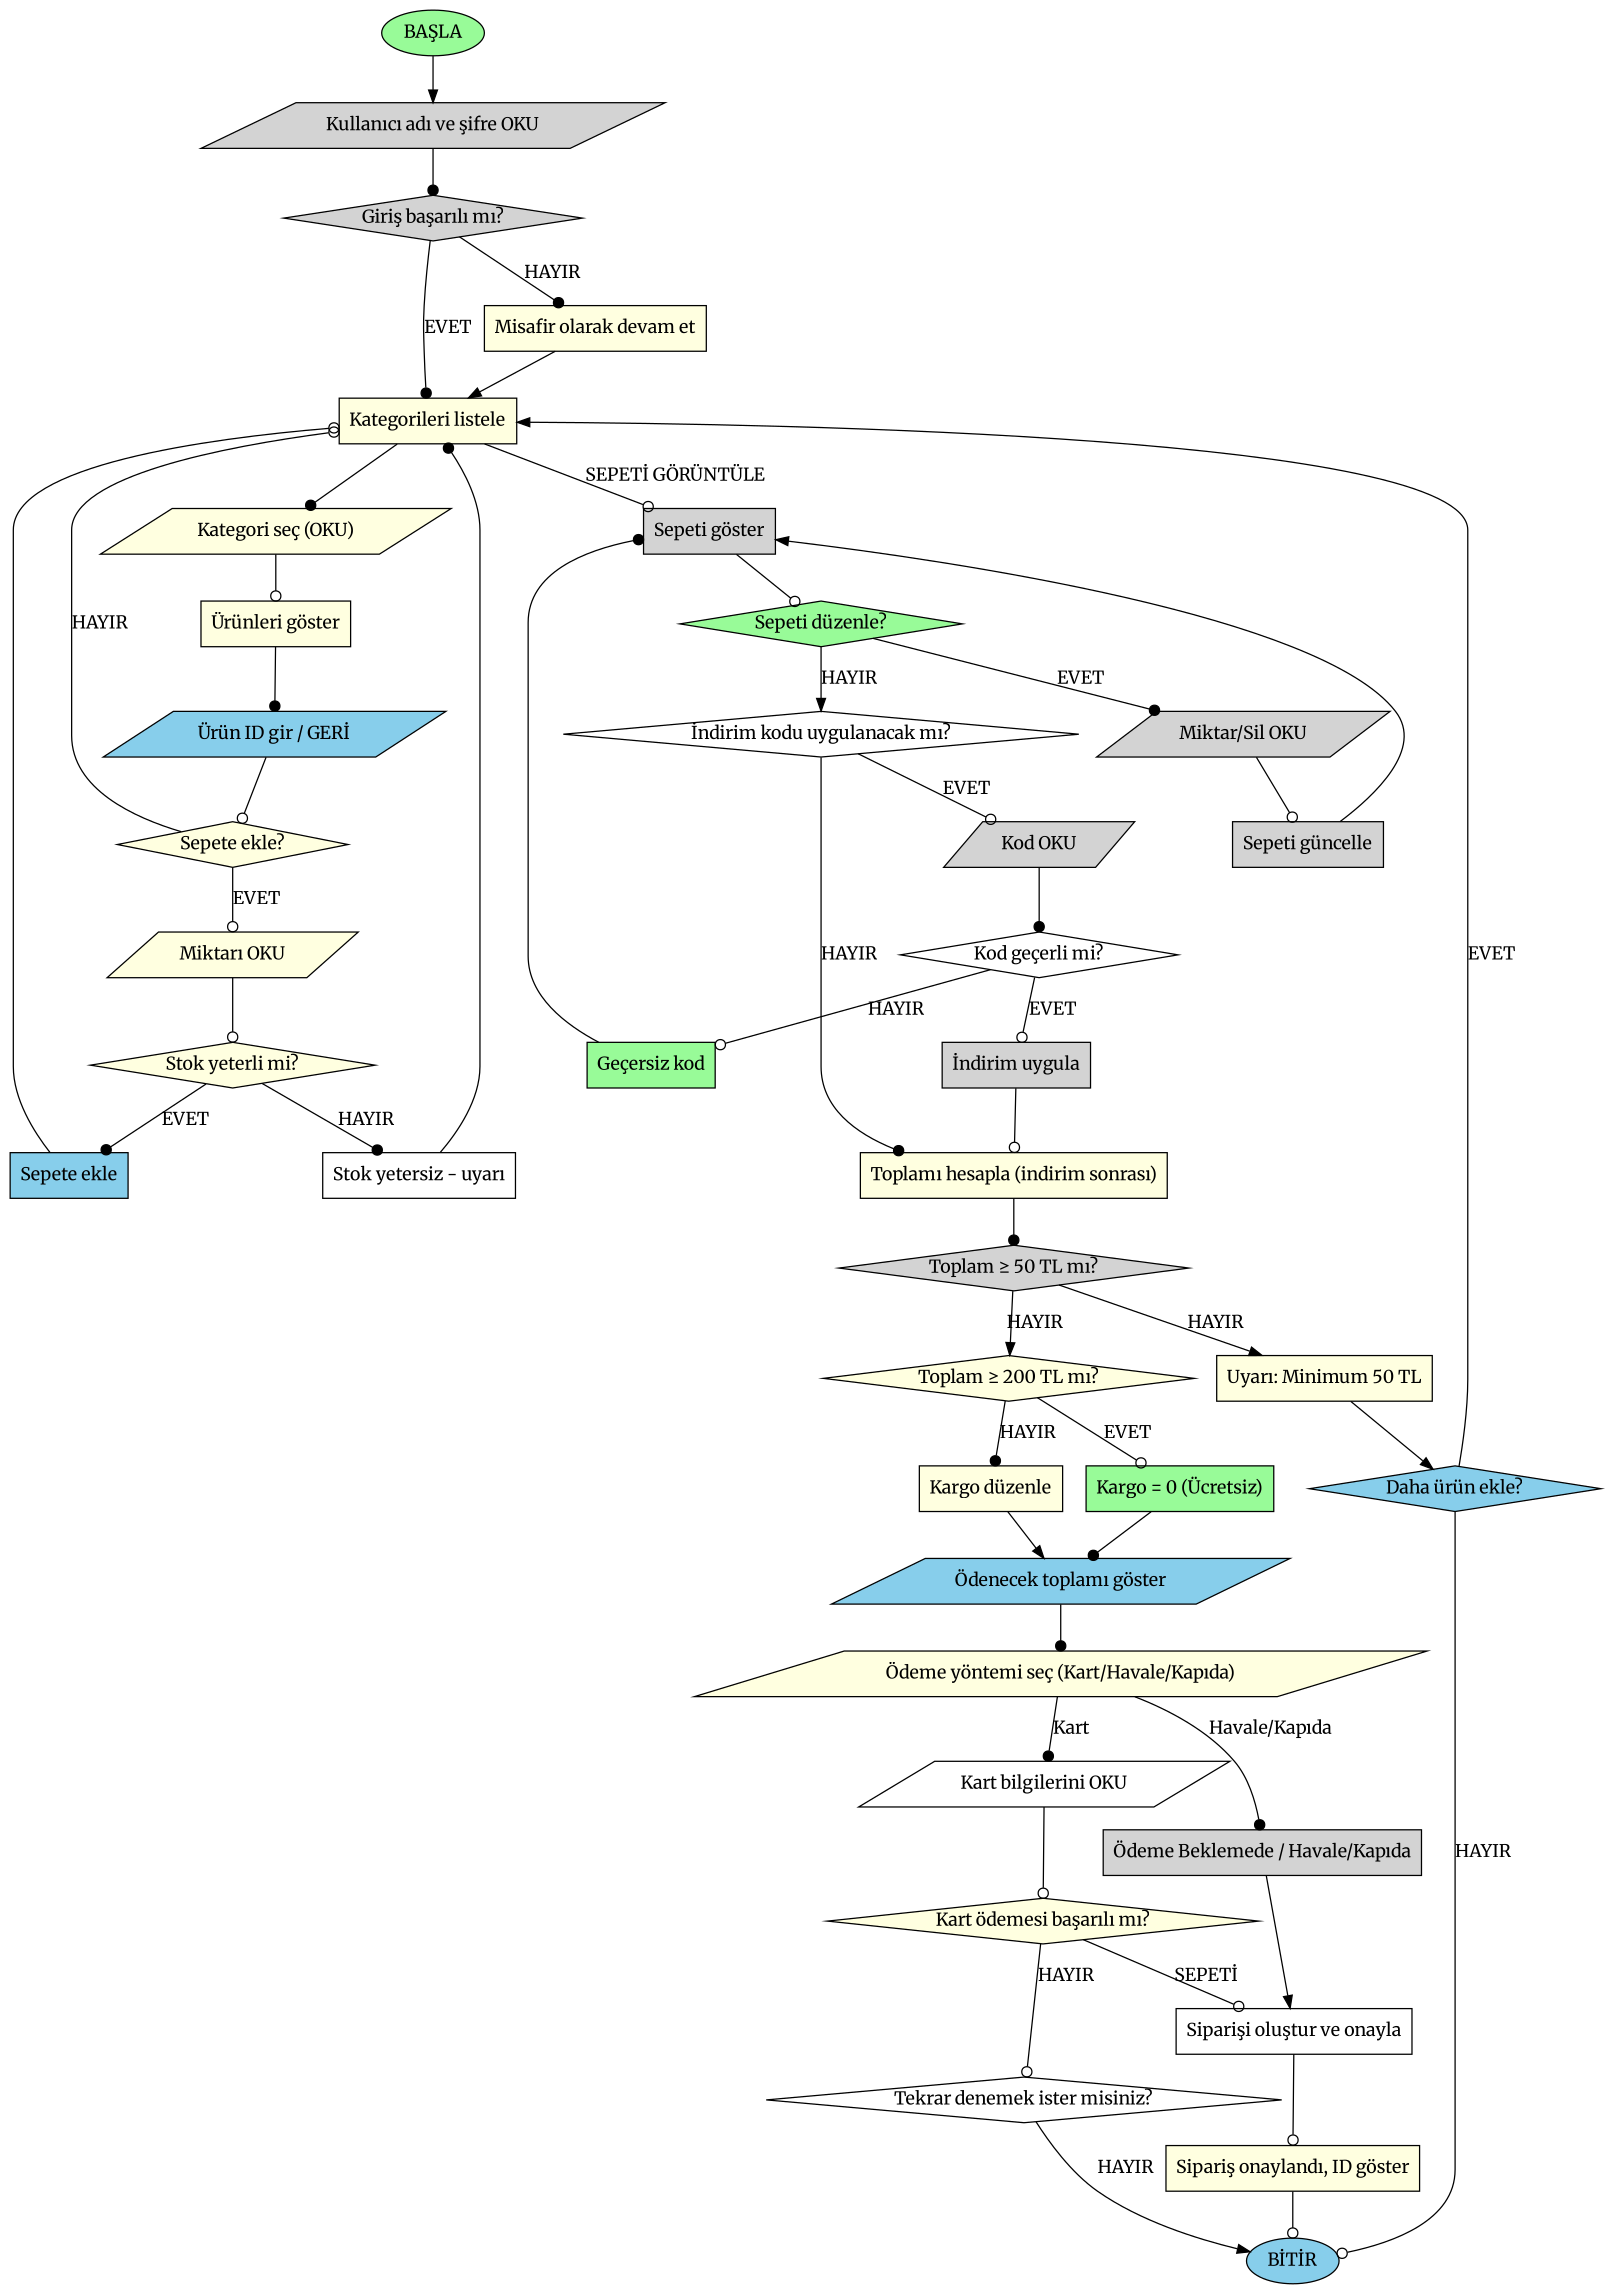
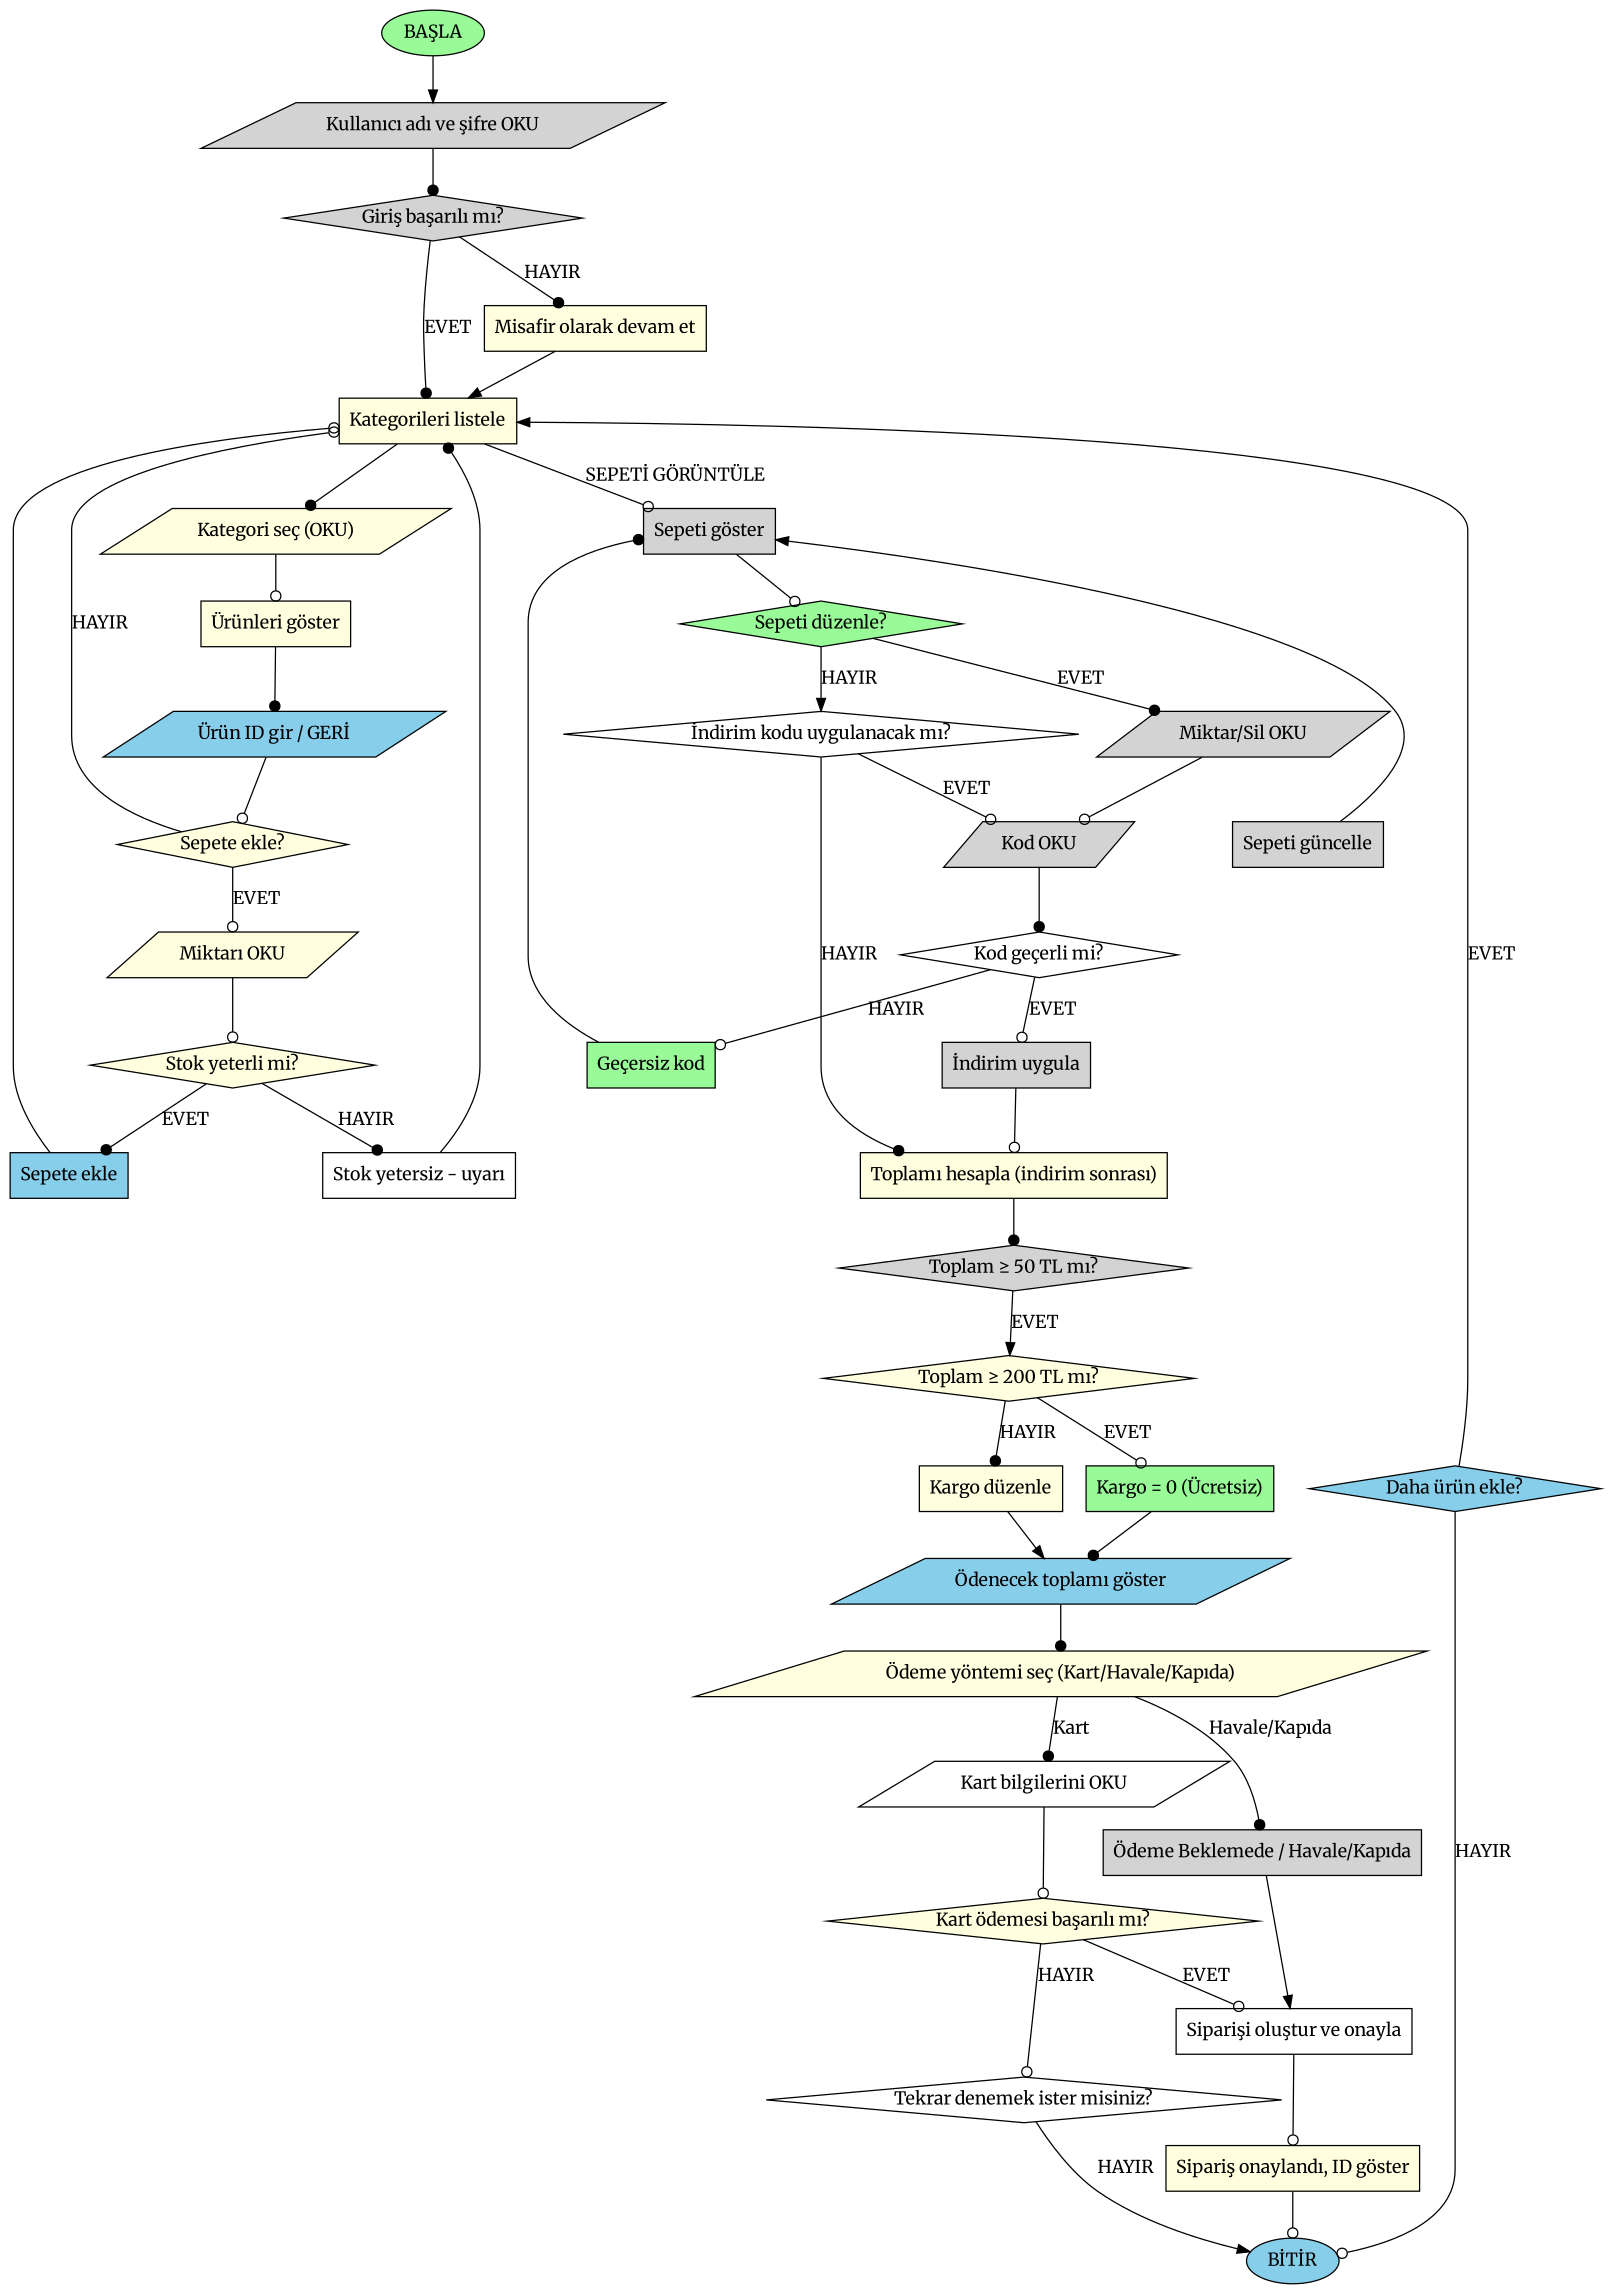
  digraph {
    fontname=Merriweather
    rankdir=TB
    node [fillcolor=lightyellow fontname=Merriweather shape=box style=filled]
    edge [arrowhead=odot fontname=Merriweather]
    n1 [fillcolor=palegreen label="BAŞLA" shape=oval]
    n2 [fillcolor=lightgrey label="Kullanıcı adı ve şifre OKU" shape=parallelogram]
    n3 [fillcolor=lightgrey label="Giriş başarılı mı?" shape=diamond]
    n4 [label="Misafir olarak devam et"]
    n5 [label="Kategorileri listele"]
    n6 [label="Kategori seç (OKU)" shape=parallelogram]
    n7 [fillcolor=lightgrey label="Sepeti göster"]
    n8 [label="Ürünleri göster"]
    n9 [fillcolor=palegreen label="Sepeti düzenle?" shape=diamond]
    n10 [fillcolor=skyblue label="Ürün ID gir / GERİ" shape=parallelogram]
    n11 [label="Sepete ekle?" shape=diamond]
    n12 [label="Miktarı OKU" shape=parallelogram]
    n13 [label="Stok yeterli mi?" shape=diamond]
    n14 [fillcolor=skyblue label="Sepete ekle"]
    n15 [fillcolor=white label="Stok yetersiz - uyarı"]
    n16 [fillcolor=lightgrey label="Miktar/Sil OKU" shape=parallelogram]
    n17 [fillcolor=white label="İndirim kodu uygulanacak mı?" shape=diamond]
    n18 [fillcolor=lightgrey label="Sepeti güncelle"]
    n19 [fillcolor=lightgrey label="Kod OKU" shape=parallelogram]
    n20 [label="Toplamı hesapla (indirim sonrası)"]
    n21 [fillcolor=white label="Kod geçerli mi?" shape=diamond]
    n22 [fillcolor=lightgrey label="Toplam ≥ 50 TL mı?" shape=diamond]
    n23 [fillcolor=lightgrey label="İndirim uygula"]
    n24 [fillcolor=palegreen label="Geçersiz kod"]
-   n25 [label="Uyarı: Minimum 50 TL"]
    n26 [label="Toplam ≥ 200 TL mı?" shape=diamond]
    n27 [fillcolor=skyblue label="Daha ürün ekle?" shape=diamond]
    n28 [fillcolor=palegreen label="Kargo = 0 (Ücretsiz)"]
    n29 [label="Kargo düzenle"]
    n30 [fillcolor=skyblue label="BİTİR" shape=oval]
    n31 [fillcolor=skyblue label="Ödenecek toplamı göster" shape=parallelogram]
    n32 [label="Ödeme yöntemi seç (Kart/Havale/Kapıda)" shape=parallelogram]
    n33 [fillcolor=white label="Kart bilgilerini OKU" shape=parallelogram]
    n34 [fillcolor=lightgrey label="Ödeme Beklemede / Havale/Kapıda"]
    n35 [label="Kart ödemesi başarılı mı?" shape=diamond]
    n36 [fillcolor=white label="Siparişi oluştur ve onayla"]
    n37 [fillcolor=white label="Tekrar denemek ister misiniz?" shape=diamond]
    n38 [label="Sipariş onaylandı, ID göster"]
    n1 -> n2 [arrowhead=normal]
    n2 -> n3 [arrowhead=dot]
    n3 -> n4 [arrowhead=dot label=HAYIR]
    n3 -> n5 [arrowhead=dot label=EVET]
    n4 -> n5 [arrowhead=normal]
    n5 -> n6 [arrowhead=dot]
    n5 -> n7 [label="SEPETİ GÖRÜNTÜLE"]
    n6 -> n8
    n7 -> n9
    n8 -> n10 [arrowhead=dot]
    n9 -> n16 [arrowhead=dot label=EVET]
    n9 -> n17 [arrowhead=normal label=HAYIR]
    n10 -> n11
    n11 -> n5 [label=HAYIR]
    n11 -> n12 [label=EVET]
    n12 -> n13
    n13 -> n14 [arrowhead=dot label=EVET]
    n13 -> n15 [arrowhead=dot label=HAYIR]
    n14 -> n5
    n15 -> n5 [arrowhead=dot]
-   n16 -> n18
+   n16 -> n19
    n17 -> n19 [label=EVET]
    n17 -> n20 [arrowhead=dot label=HAYIR]
    n18 -> n7 [arrowhead=normal]
    n19 -> n21 [arrowhead=dot]
    n20 -> n22 [arrowhead=dot]
    n21 -> n23 [label=EVET]
    n21 -> n24 [label=HAYIR]
-   n22 -> n25 [arrowhead=normal label=HAYIR]
-   n22 -> n26 [arrowhead=normal label=HAYIR]
+   n22 -> n26 [arrowhead=normal label=EVET]
    n23 -> n20
    n24 -> n7 [arrowhead=dot]
-   n25 -> n27 [arrowhead=normal]
    n26 -> n28 [label=EVET]
    n26 -> n29 [arrowhead=dot label=HAYIR]
    n27 -> n5 [arrowhead=normal label=EVET]
    n27 -> n30 [label=HAYIR]
    n28 -> n31 [arrowhead=dot]
    n29 -> n31 [arrowhead=normal]
    n31 -> n32 [arrowhead=dot]
    n32 -> n33 [arrowhead=dot label=Kart]
    n32 -> n34 [arrowhead=dot label="Havale/Kapıda"]
    n33 -> n35
    n34 -> n36 [arrowhead=normal]
-   n35 -> n36 [label="SEPETİ"]
+   n35 -> n36 [label=EVET]
    n35 -> n37 [label=HAYIR]
    n36 -> n38
    n37 -> n30 [arrowhead=normal label=HAYIR]
    n38 -> n30
  }
